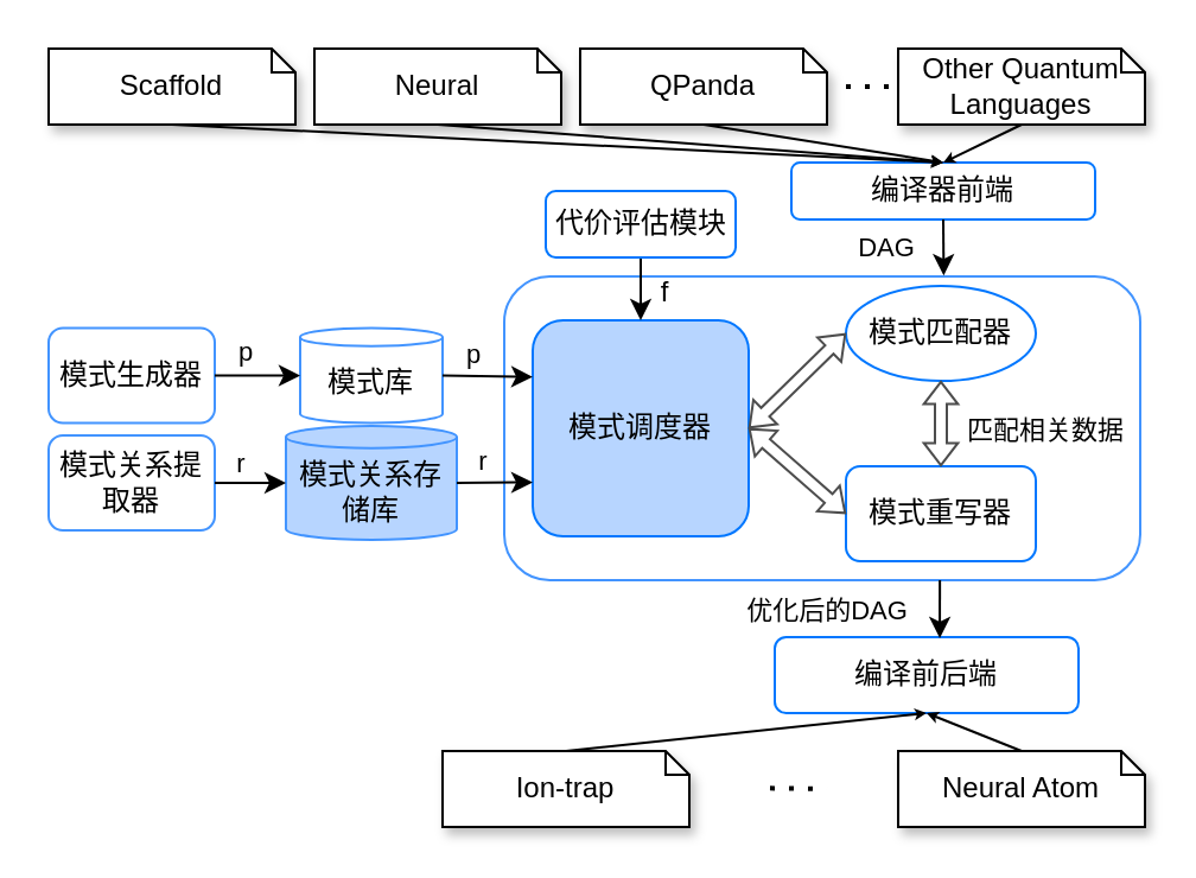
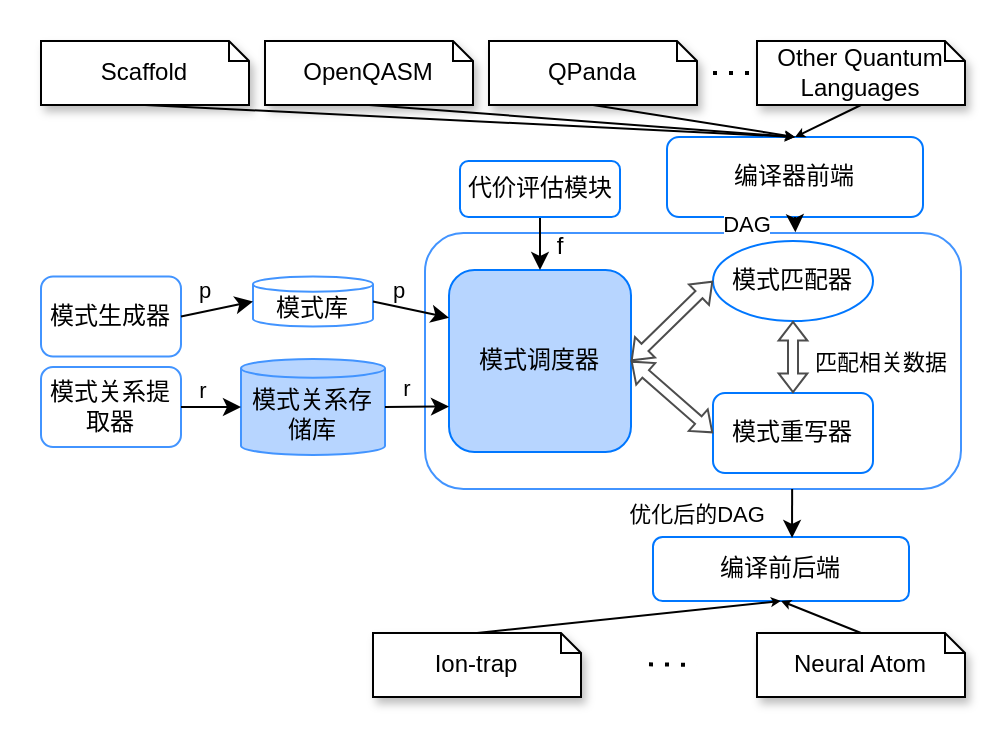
  <mxCell id="0" />
  <mxCell id="1" parent="0" />
  <mxCell id="2" value="" style="rounded=1;whiteSpace=wrap;html=1;fillColor=none;strokeColor=#4294FF;" vertex="1" parent="1"><mxGeometry x="212" y="116" width="268" height="128" as="geometry" /></mxCell>
  <mxCell id="3" value="Other Quantum&lt;br&gt;Languages" style="shape=note;size=10;whiteSpace=wrap;html=1;shadow=1;" vertex="1" parent="1"><mxGeometry x="378" y="20" width="104" height="32" as="geometry" /></mxCell>
- <mxCell id="4" value="Neural" style="shape=note;size=10;whiteSpace=wrap;html=1;shadow=1;" vertex="1" parent="1"><mxGeometry x="132" y="20" width="104" height="32" as="geometry" /></mxCell>
+ <mxCell id="4" value="OpenQASM" style="shape=note;size=10;whiteSpace=wrap;html=1;shadow=1;" vertex="1" parent="1"><mxGeometry x="132" y="20" width="104" height="32" as="geometry" /></mxCell>
  <mxCell id="5" value="Scaffold" style="shape=note;size=10;whiteSpace=wrap;html=1;shadow=1;" vertex="1" parent="1"><mxGeometry x="20" y="20" width="104" height="32" as="geometry" /></mxCell>
  <mxCell id="6" value="QPanda" style="shape=note;size=10;whiteSpace=wrap;html=1;shadow=1;" vertex="1" parent="1"><mxGeometry x="244" y="20" width="104" height="32" as="geometry" /></mxCell>
- <mxCell id="7" value="编译器前端" style="rounded=1;whiteSpace=wrap;html=1;strokeColor=#0077FF;" vertex="1" parent="1"><mxGeometry x="333" y="68" width="128" height="24" as="geometry" /></mxCell>
+ <mxCell id="7" value="编译器前端" style="rounded=1;whiteSpace=wrap;html=1;strokeColor=#0077FF;" vertex="1" parent="1"><mxGeometry x="333" y="68" width="128" height="40" as="geometry" /></mxCell>
  <mxCell id="8" value="" style="endArrow=classic;html=1;rounded=0;exitX=0.5;exitY=1;exitDx=0;exitDy=0;exitPerimeter=0;entryX=0.5;entryY=0;entryDx=0;entryDy=0;endSize=2;" edge="1" parent="1" source="5" target="7"><mxGeometry width="50" height="50" relative="1" as="geometry"><mxPoint x="180" y="-26" as="sourcePoint" /><mxPoint x="230" y="-76" as="targetPoint" /></mxGeometry></mxCell>
  <mxCell id="9" value="" style="endArrow=classic;html=1;rounded=0;exitX=0.5;exitY=1;exitDx=0;exitDy=0;exitPerimeter=0;entryX=0.5;entryY=0;entryDx=0;entryDy=0;endSize=2;" edge="1" parent="1" source="4" target="7"><mxGeometry width="50" height="50" relative="1" as="geometry"><mxPoint x="80" y="60" as="sourcePoint" /><mxPoint x="240" y="84" as="targetPoint" /></mxGeometry></mxCell>
  <mxCell id="10" value="" style="endArrow=classic;html=1;rounded=0;exitX=0.5;exitY=1;exitDx=0;exitDy=0;exitPerimeter=0;endSize=2;entryX=0.5;entryY=0;entryDx=0;entryDy=0;" edge="1" parent="1" source="6" target="7"><mxGeometry width="50" height="50" relative="1" as="geometry"><mxPoint x="180" y="-26" as="sourcePoint" /><mxPoint x="364" y="116" as="targetPoint" /></mxGeometry></mxCell>
  <mxCell id="11" value="" style="endArrow=classic;html=1;rounded=0;exitX=0.5;exitY=1;exitDx=0;exitDy=0;exitPerimeter=0;endSize=2;entryX=0.5;entryY=0;entryDx=0;entryDy=0;" edge="1" parent="1" source="3" target="7"><mxGeometry width="50" height="50" relative="1" as="geometry"><mxPoint x="180" y="-26" as="sourcePoint" /><mxPoint x="230" y="76" as="targetPoint" /></mxGeometry></mxCell>
  <mxCell id="12" value="" style="endArrow=none;dashed=1;html=1;dashPattern=1 3;strokeWidth=2;rounded=0;entryX=0.019;entryY=0.5;entryDx=0;entryDy=0;entryPerimeter=0;" edge="1" parent="1" target="3"><mxGeometry width="50" height="50" relative="1" as="geometry"><mxPoint x="356" y="36" as="sourcePoint" /><mxPoint x="372" y="36" as="targetPoint" /><Array as="points" /></mxGeometry></mxCell>
  <mxCell id="13" value="模式匹配器" style="ellipse;whiteSpace=wrap;html=1;strokeColor=#0077FF;" vertex="1" parent="1"><mxGeometry x="356" y="120" width="80" height="40" as="geometry" /></mxCell>
  <mxCell id="14" value="模式重写器" style="rounded=1;whiteSpace=wrap;html=1;strokeColor=#0077FF;" vertex="1" parent="1"><mxGeometry x="356" y="196" width="80" height="40" as="geometry" /></mxCell>
  <mxCell id="15" value="模式调度器" style="whiteSpace=wrap;html=1;aspect=fixed;fillColor=#B7D5FF;rounded=1;arcSize=14;strokeColor=#0077FF;" vertex="1" parent="1"><mxGeometry x="224" y="134.5" width="91" height="91" as="geometry" /></mxCell>
  <mxCell id="16" value="模式关系存储库" style="shape=cylinder3;whiteSpace=wrap;html=1;boundedLbl=1;backgroundOutline=1;size=4.667;fillColor=#B7D5FF;strokeColor=#4294FF;" vertex="1" parent="1"><mxGeometry x="120" y="179" width="72" height="48" as="geometry" /></mxCell>
  <mxCell id="17" value="" style="endArrow=classic;html=1;rounded=0;entryX=0;entryY=0.75;entryDx=0;entryDy=0;exitX=1;exitY=0.5;exitDx=0;exitDy=0;exitPerimeter=0;endSize=6;" edge="1" parent="1" source="16" target="15"><mxGeometry relative="1" as="geometry"><mxPoint x="153.5" y="211.5" as="sourcePoint" /><mxPoint x="429.5" y="319.5" as="targetPoint" /></mxGeometry></mxCell>
  <mxCell id="18" value="r" style="edgeLabel;resizable=0;html=1;align=center;verticalAlign=middle;rotation=0;" connectable="0" vertex="1" parent="17"><mxGeometry relative="1" as="geometry"><mxPoint x="-5" y="-9" as="offset" /></mxGeometry></mxCell>
- <mxCell id="19" value="模式库" style="shape=cylinder3;whiteSpace=wrap;html=1;boundedLbl=1;backgroundOutline=1;size=3.833;strokeColor=#4294FF;" vertex="1" parent="1"><mxGeometry x="126" y="137.75" width="60" height="40" as="geometry" /></mxCell>
+ <mxCell id="19" value="模式库" style="shape=cylinder3;whiteSpace=wrap;html=1;boundedLbl=1;backgroundOutline=1;size=3.833;strokeColor=#4294FF;" vertex="1" parent="1"><mxGeometry x="126" y="137.75" width="60" height="25" as="geometry" /></mxCell>
  <mxCell id="20" value="" style="endArrow=classic;html=1;rounded=0;exitX=1;exitY=0.5;exitDx=0;exitDy=0;exitPerimeter=0;entryX=0;entryY=0.262;entryDx=0;entryDy=0;entryPerimeter=0;endSize=6;" edge="1" parent="1" source="19" target="15"><mxGeometry relative="1" as="geometry"><mxPoint x="145.5" y="199.5" as="sourcePoint" /><mxPoint x="273.5" y="164.5" as="targetPoint" /></mxGeometry></mxCell>
  <mxCell id="21" value="p" style="edgeLabel;resizable=0;html=1;align=center;verticalAlign=middle;rotation=0;" connectable="0" vertex="1" parent="20"><mxGeometry relative="1" as="geometry"><mxPoint x="-6" y="-10" as="offset" /></mxGeometry></mxCell>
  <mxCell id="22" value="匹配相关数据" style="edgeLabel;resizable=0;html=1;align=center;verticalAlign=middle;" connectable="0" vertex="1" parent="1"><mxGeometry x="435.997" y="179" as="geometry"><mxPoint x="4" y="1" as="offset" /></mxGeometry></mxCell>
  <mxCell id="23" value="" style="shape=flexArrow;endArrow=classic;startArrow=classic;html=1;rounded=0;width=5;endSize=2.758;startWidth=8.333;startSize=2.758;endWidth=8.333;entryX=1;entryY=0.5;entryDx=0;entryDy=0;exitX=0;exitY=0.5;exitDx=0;exitDy=0;strokeColor=#4D4D4D;" edge="1" parent="1" source="14" target="15"><mxGeometry width="100" height="100" relative="1" as="geometry"><mxPoint x="340" y="151" as="sourcePoint" /><mxPoint x="304" y="189" as="targetPoint" /></mxGeometry></mxCell>
  <mxCell id="24" value="" style="shape=flexArrow;endArrow=classic;startArrow=classic;html=1;rounded=0;width=5;endSize=2.758;startWidth=8.333;startSize=2.758;endWidth=8.333;entryX=1;entryY=0.5;entryDx=0;entryDy=0;exitX=0;exitY=0.5;exitDx=0;exitDy=0;fontColor=#B7D5FF;strokeColor=#4D4D4D;" edge="1" parent="1" source="13" target="15"><mxGeometry width="100" height="100" relative="1" as="geometry"><mxPoint x="320" y="331" as="sourcePoint" /><mxPoint x="284" y="292" as="targetPoint" /></mxGeometry></mxCell>
  <mxCell id="25" value="" style="shape=flexArrow;endArrow=classic;startArrow=classic;html=1;rounded=0;width=5;endSize=2.758;startWidth=8.333;startSize=2.758;endWidth=8.333;entryX=0.5;entryY=0;entryDx=0;entryDy=0;exitX=0.5;exitY=1;exitDx=0;exitDy=0;strokeColor=#4D4D4D;" edge="1" parent="1" source="13" target="14"><mxGeometry width="100" height="100" relative="1" as="geometry"><mxPoint x="340" y="151" as="sourcePoint" /><mxPoint x="304" y="189" as="targetPoint" /></mxGeometry></mxCell>
  <mxCell id="26" value="模式生成器" style="rounded=1;whiteSpace=wrap;html=1;strokeColor=#4294FF;" vertex="1" parent="1"><mxGeometry x="20" y="137.75" width="70" height="40" as="geometry" /></mxCell>
  <mxCell id="27" value="模式关系提取器" style="rounded=1;whiteSpace=wrap;html=1;strokeColor=#4294FF;" vertex="1" parent="1"><mxGeometry x="20" y="183" width="70" height="40" as="geometry" /></mxCell>
  <mxCell id="28" value="" style="endArrow=classic;html=1;rounded=0;exitX=1;exitY=0.5;exitDx=0;exitDy=0;entryX=0;entryY=0.5;entryDx=0;entryDy=0;entryPerimeter=0;endSize=6;" edge="1" parent="1" source="26" target="19"><mxGeometry relative="1" as="geometry"><mxPoint x="200" y="166" as="sourcePoint" /><mxPoint x="232" y="166" as="targetPoint" /></mxGeometry></mxCell>
  <mxCell id="29" value="p" style="edgeLabel;resizable=0;html=1;align=center;verticalAlign=middle;rotation=0;" connectable="0" vertex="1" parent="28"><mxGeometry relative="1" as="geometry"><mxPoint x="-6" y="-10" as="offset" /></mxGeometry></mxCell>
  <mxCell id="30" value="" style="endArrow=classic;html=1;rounded=0;entryX=0;entryY=0.5;entryDx=0;entryDy=0;exitX=1;exitY=0.5;exitDx=0;exitDy=0;endSize=6;entryPerimeter=0;" edge="1" parent="1" source="27" target="16"><mxGeometry relative="1" as="geometry"><mxPoint x="206" y="210" as="sourcePoint" /><mxPoint x="232" y="211" as="targetPoint" /></mxGeometry></mxCell>
  <mxCell id="31" value="r" style="edgeLabel;resizable=0;html=1;align=center;verticalAlign=middle;rotation=0;" connectable="0" vertex="1" parent="30"><mxGeometry relative="1" as="geometry"><mxPoint x="-5" y="-9" as="offset" /></mxGeometry></mxCell>
  <mxCell id="32" value="编译前后端" style="rounded=1;whiteSpace=wrap;html=1;strokeColor=#0077FF;" vertex="1" parent="1"><mxGeometry x="326" y="268" width="128" height="32" as="geometry" /></mxCell>
  <mxCell id="33" value="" style="endArrow=classic;html=1;rounded=0;entryX=0.543;entryY=0.014;entryDx=0;entryDy=0;entryPerimeter=0;exitX=0.685;exitY=1;exitDx=0;exitDy=0;exitPerimeter=0;" edge="1" parent="1" source="2" target="32"><mxGeometry relative="1" as="geometry"><mxPoint x="398" y="242" as="sourcePoint" /><mxPoint x="256" y="156" as="targetPoint" /></mxGeometry></mxCell>
  <mxCell id="34" value="优化后的DAG" style="edgeLabel;resizable=0;html=1;align=center;verticalAlign=middle;spacingBottom=7;" connectable="0" vertex="1" parent="33"><mxGeometry relative="1" as="geometry"><mxPoint x="-48" y="4" as="offset" /></mxGeometry></mxCell>
  <mxCell id="35" value="" style="endArrow=classic;html=1;rounded=0;exitX=0.5;exitY=1;exitDx=0;exitDy=0;entryX=0.691;entryY=-0.003;entryDx=0;entryDy=0;entryPerimeter=0;" edge="1" parent="1" source="7" target="2"><mxGeometry relative="1" as="geometry"><mxPoint x="156" y="76" as="sourcePoint" /><mxPoint x="400" y="110" as="targetPoint" /></mxGeometry></mxCell>
  <mxCell id="36" value="DAG" style="edgeLabel;resizable=0;html=1;align=center;verticalAlign=middle;" connectable="0" vertex="1" parent="35"><mxGeometry relative="1" as="geometry"><mxPoint x="-25" as="offset" /></mxGeometry></mxCell>
  <mxCell id="37" value="Neural Atom" style="shape=note;size=10;whiteSpace=wrap;html=1;shadow=1;" vertex="1" parent="1"><mxGeometry x="378" y="316" width="104" height="32" as="geometry" /></mxCell>
  <mxCell id="38" value="Ion-trap" style="shape=note;size=10;whiteSpace=wrap;html=1;shadow=1;" vertex="1" parent="1"><mxGeometry x="186" y="316" width="104" height="32" as="geometry" /></mxCell>
  <mxCell id="39" value="" style="endArrow=classic;html=1;rounded=0;exitX=0.5;exitY=0;exitDx=0;exitDy=0;exitPerimeter=0;entryX=0.5;entryY=1;entryDx=0;entryDy=0;endSize=2;" edge="1" parent="1" source="38" target="32"><mxGeometry width="50" height="50" relative="1" as="geometry"><mxPoint x="220" y="206" as="sourcePoint" /><mxPoint x="270" y="156" as="targetPoint" /></mxGeometry></mxCell>
  <mxCell id="40" value="" style="endArrow=classic;html=1;rounded=0;exitX=0.5;exitY=0;exitDx=0;exitDy=0;exitPerimeter=0;entryX=0.5;entryY=1;entryDx=0;entryDy=0;endSize=2;" edge="1" parent="1" source="37" target="32"><mxGeometry width="50" height="50" relative="1" as="geometry"><mxPoint x="220" y="206" as="sourcePoint" /><mxPoint x="270" y="156" as="targetPoint" /></mxGeometry></mxCell>
  <mxCell id="41" value="" style="endArrow=none;dashed=1;html=1;dashPattern=1 3;strokeWidth=2;rounded=0;" edge="1" parent="1"><mxGeometry width="50" height="50" relative="1" as="geometry"><mxPoint x="324" y="331.66" as="sourcePoint" /><mxPoint x="348" y="332" as="targetPoint" /><Array as="points" /></mxGeometry></mxCell>
  <mxCell id="42" style="edgeStyle=orthogonalEdgeStyle;rounded=0;orthogonalLoop=1;jettySize=auto;html=1;entryX=0.5;entryY=0;entryDx=0;entryDy=0;" edge="1" parent="1" source="43" target="15"><mxGeometry relative="1" as="geometry" /></mxCell>
  <mxCell id="43" value="代价评估模块" style="rounded=1;whiteSpace=wrap;html=1;strokeColor=#0077FF;" vertex="1" parent="1"><mxGeometry x="229.5" y="80" width="80" height="28" as="geometry" /></mxCell>
  <mxCell id="44" value="f" style="text;html=1;strokeColor=none;fillColor=none;align=center;verticalAlign=middle;whiteSpace=wrap;rounded=0;" vertex="1" parent="1"><mxGeometry x="249.5" y="108" width="60" height="30" as="geometry" /></mxCell>
